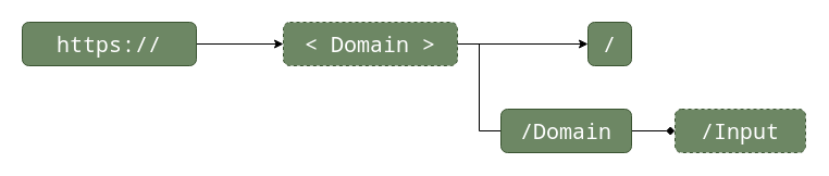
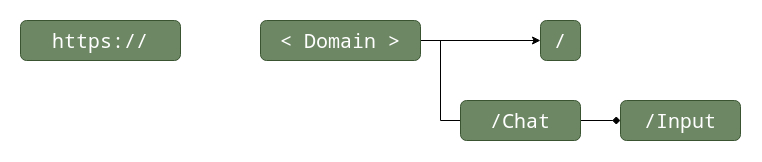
  <mxCell id="0" />
  <mxCell id="1" parent="0" />
- <mxCell id="2" style="edgeStyle=orthogonalEdgeStyle;rounded=0;orthogonalLoop=1;jettySize=auto;html=1;entryX=0;entryY=0.5;entryDx=0;entryDy=0;" edge="1" parent="1" source="3" target="6"><mxGeometry relative="1" as="geometry" /></mxCell>
  <mxCell id="3" value="https://" style="rounded=1;whiteSpace=wrap;html=1;fillColor=#6d8764;fontColor=#ffffff;strokeColor=#3A5431;fontSize=20;fontStyle=0;fontFamily=Noto Mono;fontSource=https%3A%2F%2Ffonts.googleapis.com%2Fcss%3Ffamily%3DNoto%2BMono;" vertex="1" parent="1"><mxGeometry x="20" y="20" width="160" height="40" as="geometry" /></mxCell>
  <mxCell id="4" style="edgeStyle=orthogonalEdgeStyle;rounded=0;orthogonalLoop=1;jettySize=auto;html=1;entryX=0;entryY=0.5;entryDx=0;entryDy=0;" edge="1" parent="1" source="6" target="7"><mxGeometry relative="1" as="geometry" /></mxCell>
  <mxCell id="5" style="edgeStyle=orthogonalEdgeStyle;rounded=0;orthogonalLoop=1;jettySize=auto;html=1;entryX=0;entryY=0.5;entryDx=0;entryDy=0;endArrow=none;" edge="1" parent="1" source="6" target="9"><mxGeometry relative="1" as="geometry" /></mxCell>
- <mxCell id="6" value="&amp;lt; Domain &amp;gt;" style="rounded=1;whiteSpace=wrap;html=1;fillColor=#6d8764;fontColor=#ffffff;strokeColor=#3A5431;fontSize=20;fontStyle=0;fontFamily=Noto Mono;fontSource=https%3A%2F%2Ffonts.googleapis.com%2Fcss%3Ffamily%3DNoto%2BMono;dashed=1;" vertex="1" parent="1"><mxGeometry x="260" y="20" width="160" height="40" as="geometry" /></mxCell>
+ <mxCell id="6" value="&amp;lt; Domain &amp;gt;" style="rounded=1;whiteSpace=wrap;html=1;fillColor=#6d8764;fontColor=#ffffff;strokeColor=#3A5431;fontSize=20;fontStyle=0;fontFamily=Noto Mono;fontSource=https%3A%2F%2Ffonts.googleapis.com%2Fcss%3Ffamily%3DNoto%2BMono;" vertex="1" parent="1"><mxGeometry x="260" y="20" width="160" height="40" as="geometry" /></mxCell>
  <mxCell id="7" value="/" style="rounded=1;whiteSpace=wrap;html=1;fillColor=#6d8764;fontColor=#ffffff;strokeColor=#3A5431;fontSize=20;fontStyle=0;fontFamily=Noto Mono;fontSource=https%3A%2F%2Ffonts.googleapis.com%2Fcss%3Ffamily%3DNoto%2BMono;" vertex="1" parent="1"><mxGeometry x="540" y="20" width="40" height="40" as="geometry" /></mxCell>
  <mxCell id="8" style="edgeStyle=orthogonalEdgeStyle;rounded=0;orthogonalLoop=1;jettySize=auto;html=1;entryX=0;entryY=0.5;entryDx=0;entryDy=0;endArrow=diamond;" edge="1" parent="1" source="9" target="10"><mxGeometry relative="1" as="geometry" /></mxCell>
- <mxCell id="9" value="/Domain" style="rounded=1;whiteSpace=wrap;html=1;fillColor=#6d8764;fontColor=#ffffff;strokeColor=#3A5431;fontSize=20;fontStyle=0;fontFamily=Noto Mono;fontSource=https%3A%2F%2Ffonts.googleapis.com%2Fcss%3Ffamily%3DNoto%2BMono;" vertex="1" parent="1"><mxGeometry x="460" y="100" width="120" height="40" as="geometry" /></mxCell>
- <mxCell id="10" value="/Input" style="rounded=1;whiteSpace=wrap;html=1;fillColor=#6d8764;fontColor=#ffffff;strokeColor=#3A5431;fontSize=20;fontStyle=0;fontFamily=Noto Mono;fontSource=https%3A%2F%2Ffonts.googleapis.com%2Fcss%3Ffamily%3DNoto%2BMono;dashed=1;" vertex="1" parent="1"><mxGeometry x="620" y="100" width="120" height="40" as="geometry" /></mxCell>
+ <mxCell id="9" value="/Chat" style="rounded=1;whiteSpace=wrap;html=1;fillColor=#6d8764;fontColor=#ffffff;strokeColor=#3A5431;fontSize=20;fontStyle=0;fontFamily=Noto Mono;fontSource=https%3A%2F%2Ffonts.googleapis.com%2Fcss%3Ffamily%3DNoto%2BMono;" vertex="1" parent="1"><mxGeometry x="460" y="100" width="120" height="40" as="geometry" /></mxCell>
+ <mxCell id="10" value="/Input" style="rounded=1;whiteSpace=wrap;html=1;fillColor=#6d8764;fontColor=#ffffff;strokeColor=#3A5431;fontSize=20;fontStyle=0;fontFamily=Noto Mono;fontSource=https%3A%2F%2Ffonts.googleapis.com%2Fcss%3Ffamily%3DNoto%2BMono;" vertex="1" parent="1"><mxGeometry x="620" y="100" width="120" height="40" as="geometry" /></mxCell>
